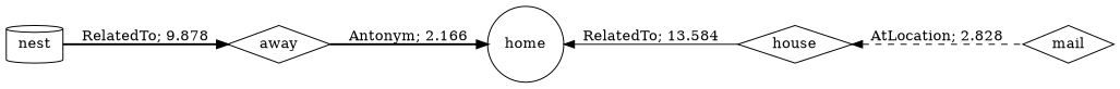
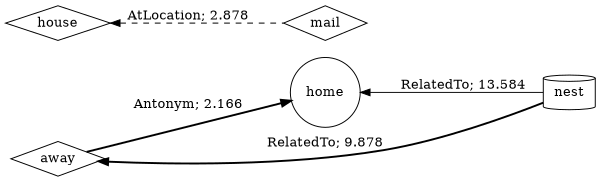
  digraph {
    rankdir=LR
    node [shape=diamond]
    edge [dir=forward style=bold]
    n1 [label=away]
    n2 [label=home shape=circle]
    n3 [label=nest shape=cylinder]
    n4 [label=house]
    n5 [label=mail]
    n1 -> n2 [label="Antonym; 2.166" weight=2.136]
-   n2 -> n4 [dir=back label="RelatedTo; 13.584" style=solid weight=13.584]
+   n2 -> n3 [dir=back label="RelatedTo; 13.584" style=solid weight=13.584]
    n3 -> n1 [label="RelatedTo; 9.878" weight=9.878]
-   n4 -> n5 [dir=back label="AtLocation; 2.828" style=dashed weight=2.828]
+   n4 -> n5 [dir=back label="AtLocation; 2.878" style=dashed weight=2.828]
  }
